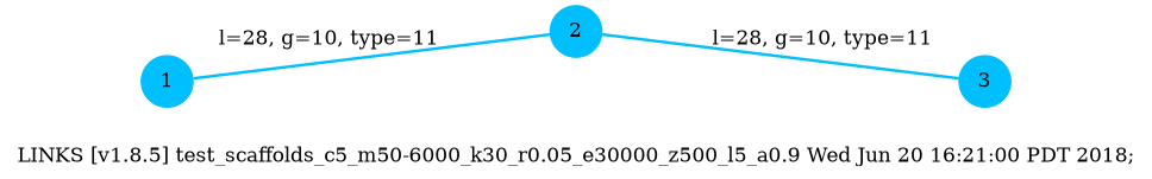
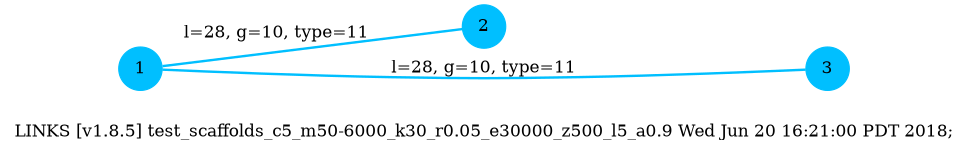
  graph {
    label="LINKS [v1.8.5] test_scaffolds_c5_m50-6000_k30_r0.05_e30000_z500_l5_a0.9 Wed Jun 20 16:21:00 PDT 2018;"
    rankdir=LR
    node [color=deepskyblue fillcolor=deepskyblue shape=circle style=filled]
    edge [color=deepskyblue penwidth=2.0]
    1
    2
    3
    1 -- 2 [label="l=28, g=10, type=11"]
-   2 -- 3 [label="l=28, g=10, type=11"]
+   1 -- 3 [label="l=28, g=10, type=11"]
  }
